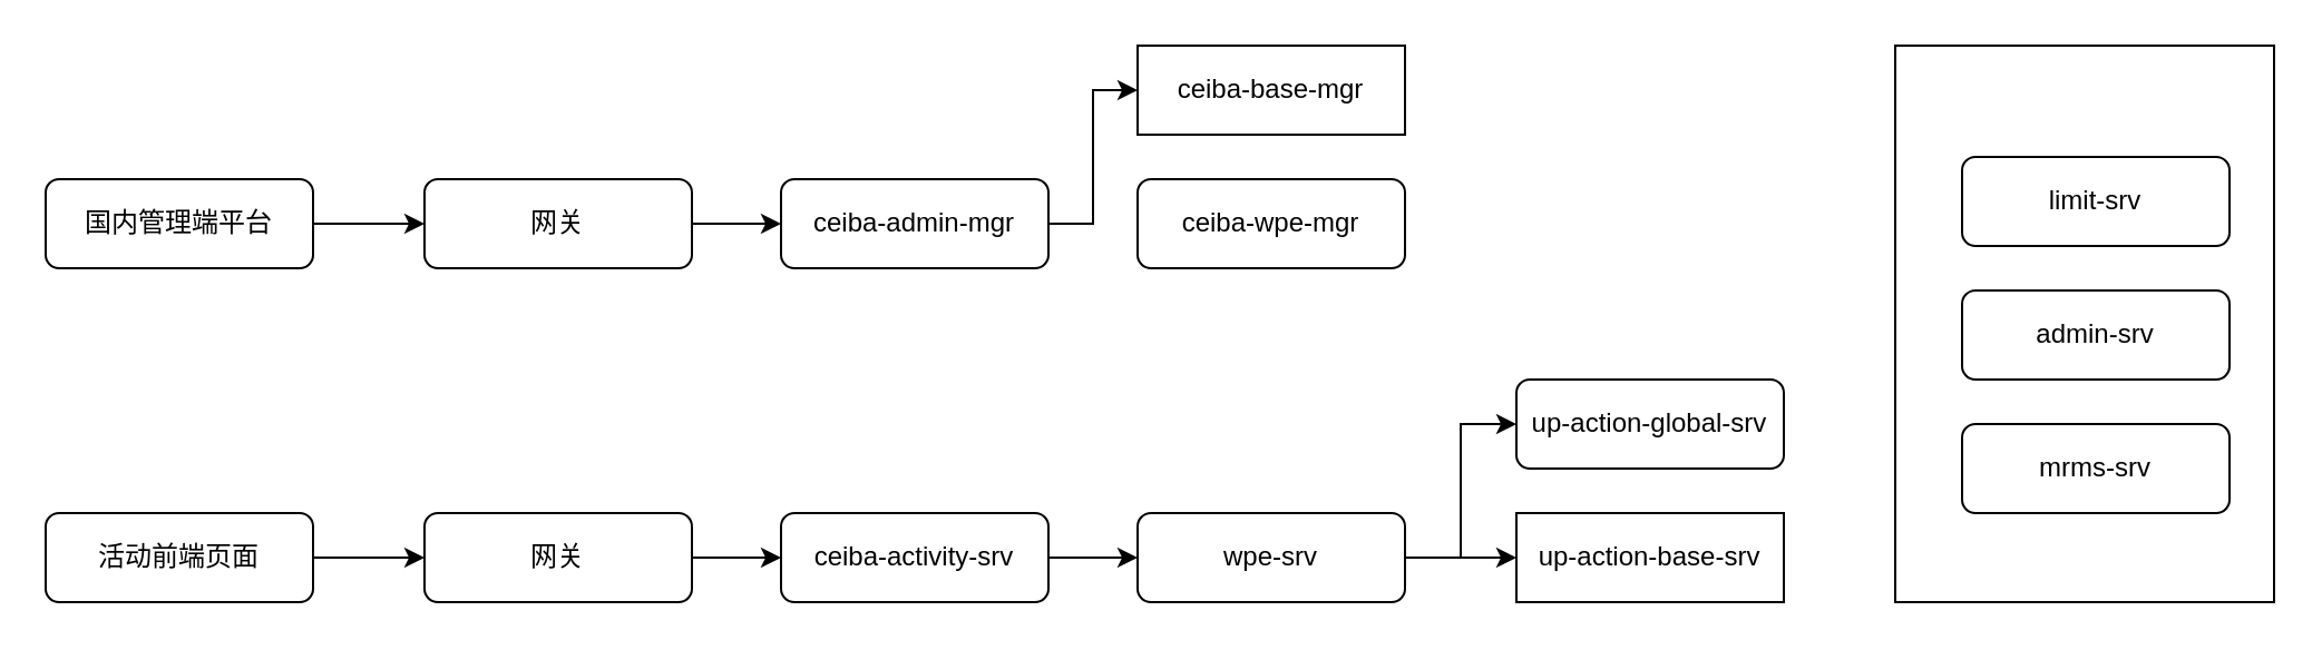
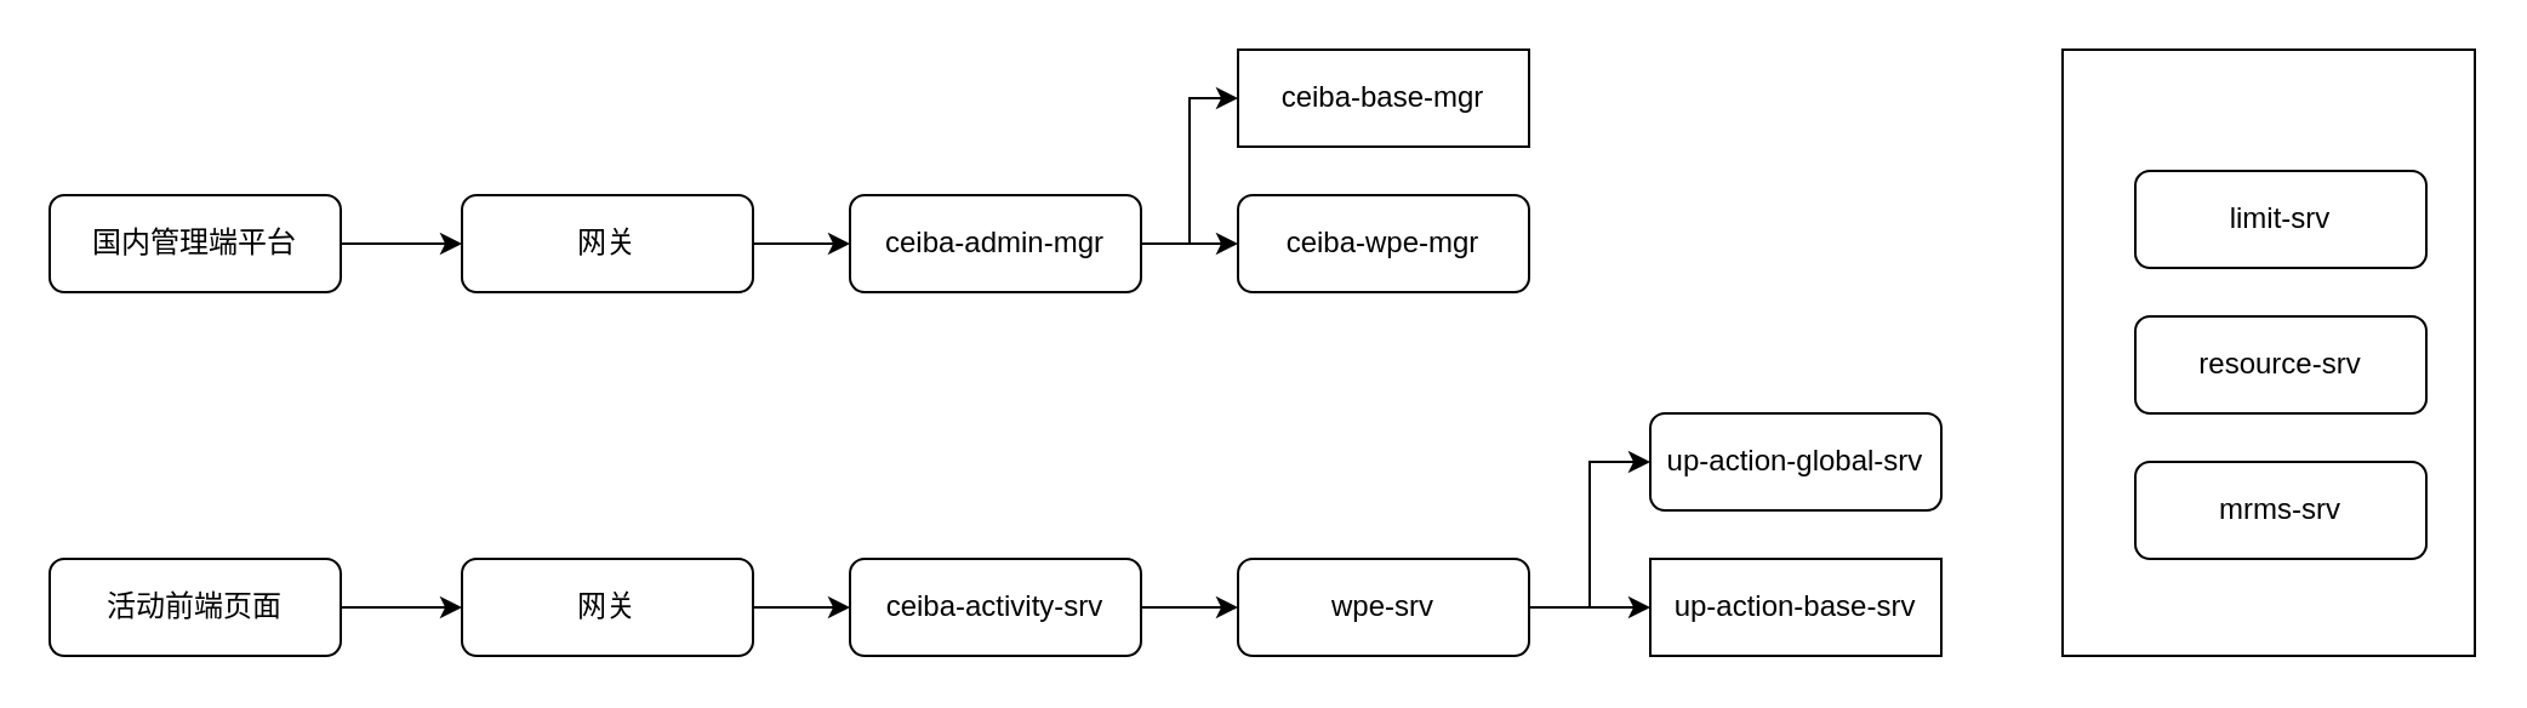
  <mxCell id="0" />
  <mxCell id="1" parent="0" />
  <mxCell id="2" value="" style="rounded=0;whiteSpace=wrap;html=1;" vertex="1" parent="1"><mxGeometry x="850" y="20" width="170" height="250" as="geometry" /></mxCell>
  <mxCell id="3" style="edgeStyle=orthogonalEdgeStyle;rounded=0;orthogonalLoop=1;jettySize=auto;html=1;exitX=1;exitY=0.5;exitDx=0;exitDy=0;" edge="1" parent="1" source="4" target="6"><mxGeometry relative="1" as="geometry" /></mxCell>
  <mxCell id="4" value="网关" style="rounded=1;whiteSpace=wrap;html=1;" vertex="1" parent="1"><mxGeometry x="190" y="230" width="120" height="40" as="geometry" /></mxCell>
  <mxCell id="5" style="edgeStyle=orthogonalEdgeStyle;rounded=0;orthogonalLoop=1;jettySize=auto;html=1;exitX=1;exitY=0.5;exitDx=0;exitDy=0;" edge="1" parent="1" source="6" target="9"><mxGeometry relative="1" as="geometry" /></mxCell>
  <mxCell id="6" value="ceiba-activity-srv" style="rounded=1;whiteSpace=wrap;html=1;" vertex="1" parent="1"><mxGeometry x="350" y="230" width="120" height="40" as="geometry" /></mxCell>
  <mxCell id="7" style="edgeStyle=orthogonalEdgeStyle;rounded=0;orthogonalLoop=1;jettySize=auto;html=1;exitX=1;exitY=0.5;exitDx=0;exitDy=0;entryX=0;entryY=0.5;entryDx=0;entryDy=0;" edge="1" parent="1" source="9" target="10"><mxGeometry relative="1" as="geometry" /></mxCell>
  <mxCell id="8" style="edgeStyle=orthogonalEdgeStyle;rounded=0;orthogonalLoop=1;jettySize=auto;html=1;exitX=1;exitY=0.5;exitDx=0;exitDy=0;entryX=0;entryY=0.5;entryDx=0;entryDy=0;" edge="1" parent="1" source="9" target="11"><mxGeometry relative="1" as="geometry" /></mxCell>
  <mxCell id="9" value="wpe-srv" style="rounded=1;whiteSpace=wrap;html=1;" vertex="1" parent="1"><mxGeometry x="510" y="230" width="120" height="40" as="geometry" /></mxCell>
  <mxCell id="10" value="up-action-base-srv" style="whiteSpace=wrap;html=1;rounded=0;" vertex="1" parent="1"><mxGeometry x="680" y="230" width="120" height="40" as="geometry" /></mxCell>
  <mxCell id="11" value="up-action-global-srv" style="rounded=1;whiteSpace=wrap;html=1;" vertex="1" parent="1"><mxGeometry x="680" y="170" width="120" height="40" as="geometry" /></mxCell>
- <mxCell id="12" value="admin-srv" style="rounded=1;whiteSpace=wrap;html=1;" vertex="1" parent="1"><mxGeometry x="880" y="130" width="120" height="40" as="geometry" /></mxCell>
+ <mxCell id="12" value="resource-srv" style="rounded=1;whiteSpace=wrap;html=1;" vertex="1" parent="1"><mxGeometry x="880" y="130" width="120" height="40" as="geometry" /></mxCell>
  <mxCell id="13" value="limit-srv" style="rounded=1;whiteSpace=wrap;html=1;" vertex="1" parent="1"><mxGeometry x="880" y="70" width="120" height="40" as="geometry" /></mxCell>
  <mxCell id="14" value="mrms-srv" style="rounded=1;whiteSpace=wrap;html=1;" vertex="1" parent="1"><mxGeometry x="880" y="190" width="120" height="40" as="geometry" /></mxCell>
+ <mxCell id="15" style="edgeStyle=orthogonalEdgeStyle;rounded=0;orthogonalLoop=1;jettySize=auto;html=1;exitX=1;exitY=0.5;exitDx=0;exitDy=0;entryX=0;entryY=0.5;entryDx=0;entryDy=0;" edge="1" parent="1" source="17" target="18"><mxGeometry relative="1" as="geometry" /></mxCell>
  <mxCell id="16" style="edgeStyle=orthogonalEdgeStyle;rounded=0;orthogonalLoop=1;jettySize=auto;html=1;exitX=1;exitY=0.5;exitDx=0;exitDy=0;entryX=0;entryY=0.5;entryDx=0;entryDy=0;" edge="1" parent="1" source="17" target="19"><mxGeometry relative="1" as="geometry" /></mxCell>
  <mxCell id="17" value="ceiba-admin-mgr" style="rounded=1;whiteSpace=wrap;html=1;" vertex="1" parent="1"><mxGeometry x="350" y="80" width="120" height="40" as="geometry" /></mxCell>
  <mxCell id="18" value="ceiba-wpe-mgr" style="rounded=1;whiteSpace=wrap;html=1;" vertex="1" parent="1"><mxGeometry x="510" y="80" width="120" height="40" as="geometry" /></mxCell>
  <mxCell id="19" value="ceiba-base-mgr" style="whiteSpace=wrap;html=1;rounded=0;" vertex="1" parent="1"><mxGeometry x="510" y="20" width="120" height="40" as="geometry" /></mxCell>
  <mxCell id="20" style="edgeStyle=orthogonalEdgeStyle;rounded=0;orthogonalLoop=1;jettySize=auto;html=1;exitX=1;exitY=0.5;exitDx=0;exitDy=0;entryX=0;entryY=0.5;entryDx=0;entryDy=0;" edge="1" parent="1" source="21" target="17"><mxGeometry relative="1" as="geometry" /></mxCell>
  <mxCell id="21" value="网关" style="rounded=1;whiteSpace=wrap;html=1;" vertex="1" parent="1"><mxGeometry x="190" y="80" width="120" height="40" as="geometry" /></mxCell>
  <mxCell id="22" style="edgeStyle=orthogonalEdgeStyle;rounded=0;orthogonalLoop=1;jettySize=auto;html=1;exitX=1;exitY=0.5;exitDx=0;exitDy=0;entryX=0;entryY=0.5;entryDx=0;entryDy=0;" edge="1" parent="1" source="23" target="21"><mxGeometry relative="1" as="geometry" /></mxCell>
  <mxCell id="23" value="国内管理端平台" style="rounded=1;whiteSpace=wrap;html=1;" vertex="1" parent="1"><mxGeometry x="20" y="80" width="120" height="40" as="geometry" /></mxCell>
  <mxCell id="24" style="edgeStyle=orthogonalEdgeStyle;rounded=0;orthogonalLoop=1;jettySize=auto;html=1;exitX=1;exitY=0.5;exitDx=0;exitDy=0;entryX=0;entryY=0.5;entryDx=0;entryDy=0;" edge="1" parent="1" source="25" target="4"><mxGeometry relative="1" as="geometry" /></mxCell>
  <mxCell id="25" value="活动前端页面" style="rounded=1;whiteSpace=wrap;html=1;" vertex="1" parent="1"><mxGeometry x="20" y="230" width="120" height="40" as="geometry" /></mxCell>
